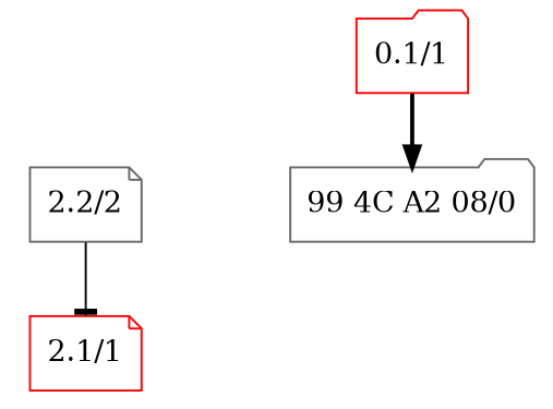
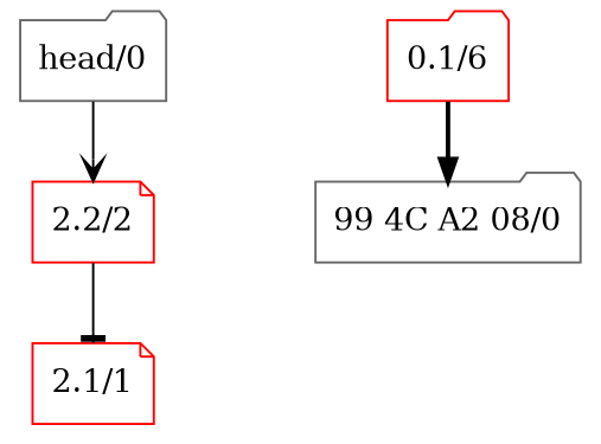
  digraph {
    nodesep=1.0
    node [color=red shape=folder]
    edge [style=solid]
-   n2 [color=gray40 label="2.2/2" shape=note]
+   n1 [color=gray40 label="head/0"]
+   n2 [label="2.2/2" shape=note]
    n3 [label="2.1/1" shape=note]
-   n4 [label="0.1/1"]
+   n4 [label="0.1/6"]
    n5 [color=gray40 label="99 4C A2 08/0"]
+   n1 -> n2 [arrowhead=vee]
    n2 -> n3 [arrowhead=tee]
    n4 -> n5 [arrowhead=normal style=bold]
  }
